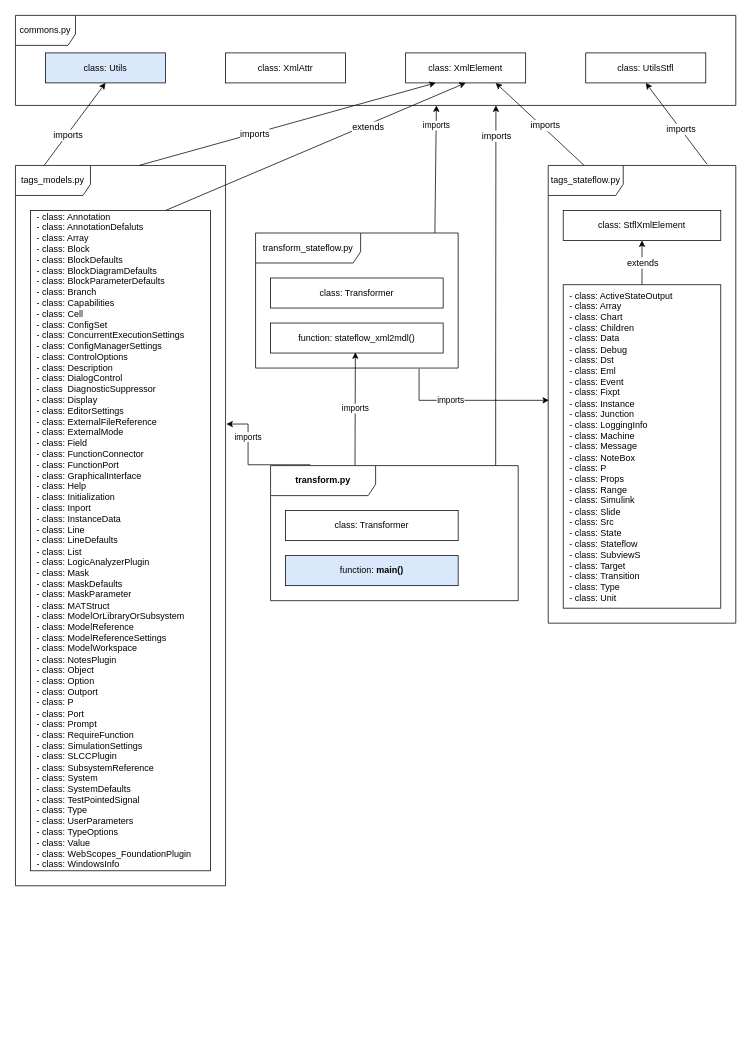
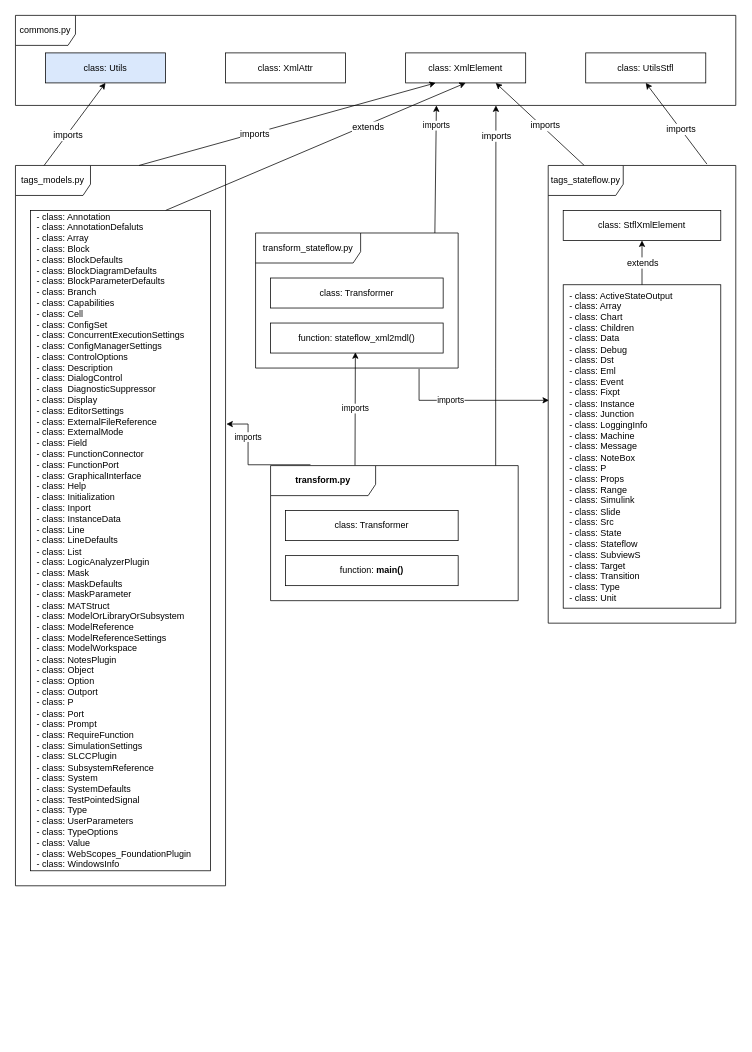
  <mxCell id="0" />
  <mxCell id="1" parent="0" />
  <mxCell id="2" style="edgeStyle=none;rounded=0;orthogonalLoop=1;jettySize=auto;html=1;exitX=0.25;exitY=0;exitDx=0;exitDy=0;" parent="1" edge="1"><mxGeometry relative="1" as="geometry"><mxPoint x="510" y="1380" as="sourcePoint" /><mxPoint x="510" y="1380" as="targetPoint" /></mxGeometry></mxCell>
  <mxCell id="3" value="commons.py" style="shape=umlFrame;whiteSpace=wrap;html=1;width=80;height=40;" parent="1" vertex="1"><mxGeometry x="20" y="20" width="960" height="120" as="geometry" /></mxCell>
  <mxCell id="4" value="class: Utils" style="rounded=0;whiteSpace=wrap;html=1;fillColor=#dae8fc;" parent="1" vertex="1"><mxGeometry x="60" y="70" width="160" height="40" as="geometry" /></mxCell>
  <mxCell id="5" value="class: XmlAttr" style="rounded=0;whiteSpace=wrap;html=1;" parent="1" vertex="1"><mxGeometry x="300" y="70" width="160" height="40" as="geometry" /></mxCell>
  <mxCell id="6" value="class: XmlElement" style="rounded=0;whiteSpace=wrap;html=1;" parent="1" vertex="1"><mxGeometry x="540" y="70" width="160" height="40" as="geometry" /></mxCell>
  <mxCell id="7" value="class: UtilsStfl" style="rounded=0;whiteSpace=wrap;html=1;" parent="1" vertex="1"><mxGeometry x="780" y="70" width="160" height="40" as="geometry" /></mxCell>
  <mxCell id="8" style="edgeStyle=none;rounded=0;orthogonalLoop=1;jettySize=auto;html=1;entryX=0.5;entryY=1;entryDx=0;entryDy=0;exitX=0.121;exitY=0.006;exitDx=0;exitDy=0;exitPerimeter=0;" parent="1" source="12" target="4" edge="1"><mxGeometry relative="1" as="geometry" /></mxCell>
  <mxCell id="9" value="imports" style="text;html=1;align=center;verticalAlign=middle;resizable=0;points=[];;labelBackgroundColor=#ffffff;" parent="8" vertex="1" connectable="0"><mxGeometry x="-0.186" y="-1" relative="1" as="geometry"><mxPoint as="offset" /></mxGeometry></mxCell>
  <mxCell id="10" style="edgeStyle=none;rounded=0;orthogonalLoop=1;jettySize=auto;html=1;entryX=0.25;entryY=1;entryDx=0;entryDy=0;exitX=0.588;exitY=0;exitDx=0;exitDy=0;exitPerimeter=0;" parent="1" source="12" target="6" edge="1"><mxGeometry relative="1" as="geometry" /></mxCell>
  <mxCell id="11" value="imports" style="text;html=1;align=center;verticalAlign=middle;resizable=0;points=[];;labelBackgroundColor=#ffffff;" parent="10" vertex="1" connectable="0"><mxGeometry x="-0.221" relative="1" as="geometry"><mxPoint as="offset" /></mxGeometry></mxCell>
  <mxCell id="12" value="tags_models.py" style="shape=umlFrame;whiteSpace=wrap;html=1;width=100;height=40;" parent="1" vertex="1"><mxGeometry x="20" y="220" width="280" height="960" as="geometry" /></mxCell>
  <mxCell id="13" style="edgeStyle=none;rounded=0;orthogonalLoop=1;jettySize=auto;html=1;entryX=0.5;entryY=1;entryDx=0;entryDy=0;exitX=0.846;exitY=-0.003;exitDx=0;exitDy=0;exitPerimeter=0;" parent="1" source="17" target="7" edge="1"><mxGeometry relative="1" as="geometry" /></mxCell>
  <mxCell id="14" value="imports" style="text;html=1;align=center;verticalAlign=middle;resizable=0;points=[];;labelBackgroundColor=#ffffff;" parent="13" vertex="1" connectable="0"><mxGeometry x="-0.137" relative="1" as="geometry"><mxPoint as="offset" /></mxGeometry></mxCell>
  <mxCell id="15" style="edgeStyle=none;rounded=0;orthogonalLoop=1;jettySize=auto;html=1;entryX=0.75;entryY=1;entryDx=0;entryDy=0;exitX=0.192;exitY=0;exitDx=0;exitDy=0;exitPerimeter=0;" parent="1" source="17" target="6" edge="1"><mxGeometry relative="1" as="geometry" /></mxCell>
  <mxCell id="16" value="imports" style="text;html=1;align=center;verticalAlign=middle;resizable=0;points=[];;labelBackgroundColor=#ffffff;" parent="15" vertex="1" connectable="0"><mxGeometry x="-0.07" y="-3" relative="1" as="geometry"><mxPoint as="offset" /></mxGeometry></mxCell>
  <mxCell id="17" value="tags_stateflow.py" style="shape=umlFrame;whiteSpace=wrap;html=1;width=100;height=40;" parent="1" vertex="1"><mxGeometry x="730" y="220" width="250" height="610" as="geometry" /></mxCell>
  <mxCell id="18" value="class: StflXmlElement" style="rounded=0;whiteSpace=wrap;html=1;" parent="1" vertex="1"><mxGeometry x="750" y="280" width="210" height="40" as="geometry" /></mxCell>
  <mxCell id="19" style="edgeStyle=none;rounded=0;orthogonalLoop=1;jettySize=auto;html=1;entryX=0.5;entryY=1;entryDx=0;entryDy=0;exitX=0.75;exitY=0;exitDx=0;exitDy=0;" parent="1" source="21" target="6" edge="1"><mxGeometry relative="1" as="geometry" /></mxCell>
  <mxCell id="20" value="extends" style="text;html=1;align=center;verticalAlign=middle;resizable=0;points=[];;labelBackgroundColor=#ffffff;" parent="19" vertex="1" connectable="0"><mxGeometry x="0.342" y="-3" relative="1" as="geometry"><mxPoint as="offset" /></mxGeometry></mxCell>
  <mxCell id="21" value="&amp;nbsp; - class: Annotation&amp;nbsp; &lt;br&gt;&amp;nbsp; - class: AnnotationDefaluts&lt;br&gt;&amp;nbsp; - class: Array&lt;br&gt;&amp;nbsp; - class: Block&amp;nbsp;&lt;br&gt;&amp;nbsp; - class: BlockDefaults&amp;nbsp;&lt;br&gt;&amp;nbsp; - class: BlockDiagramDefaults&amp;nbsp;&lt;br&gt;&amp;nbsp; - class: BlockParameterDefaults&amp;nbsp;&lt;br&gt;&amp;nbsp; - class: Branch&amp;nbsp;&lt;br&gt;&amp;nbsp; - class: Capabilities&amp;nbsp;&lt;br&gt;&amp;nbsp; - class: Cell&amp;nbsp;&lt;br&gt;&amp;nbsp; - class: ConfigSet&amp;nbsp;&lt;br&gt;&amp;nbsp; - class: ConcurrentExecutionSettings&amp;nbsp;&lt;br&gt;&amp;nbsp; - class: ConfigManagerSettings&amp;nbsp;&lt;br&gt;&amp;nbsp; - class: ControlOptions&amp;nbsp;&lt;br&gt;&amp;nbsp; - class: Description&amp;nbsp;&lt;br&gt;&amp;nbsp; - class: DialogControl&amp;nbsp;&lt;br&gt;&amp;nbsp; - class&amp;nbsp; DiagnosticSuppressor&amp;nbsp;&lt;br&gt;&amp;nbsp; - class: Display&amp;nbsp;&lt;br&gt;&amp;nbsp; - class: EditorSettings&amp;nbsp;&lt;br&gt;&amp;nbsp; - class: ExternalFileReference&amp;nbsp;&lt;br&gt;&amp;nbsp; - class: ExternalMode&amp;nbsp;&lt;br&gt;&amp;nbsp; - class: Field&amp;nbsp;&lt;br&gt;&amp;nbsp; - class: FunctionConnector&amp;nbsp;&lt;br&gt;&amp;nbsp; - class: FunctionPort&amp;nbsp;&lt;br&gt;&amp;nbsp; - class: GraphicalInterface&amp;nbsp;&lt;br&gt;&amp;nbsp; - class: Help&amp;nbsp;&lt;br&gt;&amp;nbsp; - class: Initialization&amp;nbsp;&lt;br&gt;&amp;nbsp; - class: Inport&amp;nbsp;&lt;br&gt;&amp;nbsp; - class: InstanceData&amp;nbsp;&lt;br&gt;&amp;nbsp; - class: Line&amp;nbsp;&lt;br&gt;&amp;nbsp; - class: LineDefaults&amp;nbsp;&lt;br&gt;&amp;nbsp; - class: List&amp;nbsp;&lt;br&gt;&amp;nbsp; - class: LogicAnalyzerPlugin&amp;nbsp;&lt;br&gt;&amp;nbsp; - class: Mask&amp;nbsp;&lt;br&gt;&amp;nbsp; - class: MaskDefaults&amp;nbsp;&lt;br&gt;&amp;nbsp; - class: MaskParameter&amp;nbsp;&lt;br&gt;&amp;nbsp; - class: MATStruct&amp;nbsp;&lt;br&gt;&amp;nbsp; - class: ModelOrLibraryOrSubsystem&amp;nbsp;&lt;br&gt;&amp;nbsp; - class: ModelReference&amp;nbsp;&lt;br&gt;&amp;nbsp; - class: ModelReferenceSettings&amp;nbsp;&lt;br&gt;&amp;nbsp; - class: ModelWorkspace&amp;nbsp;&lt;br&gt;&amp;nbsp; - class: NotesPlugin&amp;nbsp;&lt;br&gt;&amp;nbsp; - class: Object&amp;nbsp;&lt;br&gt;&amp;nbsp; - class: Option&amp;nbsp;&lt;br&gt;&amp;nbsp; - class: Outport&amp;nbsp;&lt;br&gt;&amp;nbsp; - class: P&amp;nbsp;&lt;br&gt;&amp;nbsp; - class: Port&amp;nbsp;&lt;br&gt;&amp;nbsp; - class: Prompt&amp;nbsp;&lt;br&gt;&amp;nbsp; - class: RequireFunction&amp;nbsp;&lt;br&gt;&amp;nbsp; - class: SimulationSettings&amp;nbsp;&lt;br&gt;&amp;nbsp; - class: SLCCPlugin&amp;nbsp;&lt;br&gt;&amp;nbsp; - class: SubsystemReference&amp;nbsp;&lt;br&gt;&amp;nbsp; - class: System&amp;nbsp;&lt;br&gt;&amp;nbsp; - class: SystemDefaults&amp;nbsp;&lt;br&gt;&amp;nbsp; - class: TestPointedSignal&amp;nbsp;&lt;br&gt;&amp;nbsp; - class: Type&amp;nbsp;&lt;br&gt;&amp;nbsp; - class: UserParameters&amp;nbsp;&lt;br&gt;&amp;nbsp; - class: TypeOptions&amp;nbsp;&lt;br&gt;&amp;nbsp; - class: Value&amp;nbsp;&lt;br&gt;&amp;nbsp; - class: WebScopes_FoundationPlugin&amp;nbsp;&lt;br&gt;&amp;nbsp; - class: WindowsInfo&amp;nbsp;&amp;nbsp;" style="rounded=0;whiteSpace=wrap;html=1;align=left;" parent="1" vertex="1"><mxGeometry x="40" y="280" width="240" height="880" as="geometry" /></mxCell>
  <mxCell id="22" value="&amp;nbsp; - class: ActiveStateOutput&lt;br&gt;&amp;nbsp; - class: Array&amp;nbsp;&lt;br&gt;&amp;nbsp; - class: Chart&amp;nbsp;&lt;br&gt;&amp;nbsp; - class: Children&amp;nbsp;&lt;br&gt;&amp;nbsp; - class: Data&amp;nbsp;&lt;br&gt;&amp;nbsp; - class: Debug&amp;nbsp;&lt;br&gt;&amp;nbsp; - class: Dst&amp;nbsp;&lt;br&gt;&amp;nbsp; - class: Eml&amp;nbsp;&lt;br&gt;&amp;nbsp; - class: Event&amp;nbsp;&lt;br&gt;&amp;nbsp; - class: Fixpt&amp;nbsp;&lt;br&gt;&amp;nbsp; - class: Instance&amp;nbsp;&lt;br&gt;&amp;nbsp; - class: Junction&amp;nbsp;&lt;br&gt;&amp;nbsp; - class: LoggingInfo&amp;nbsp;&lt;br&gt;&amp;nbsp; - class: Machine&amp;nbsp;&lt;br&gt;&amp;nbsp; - class: Message&amp;nbsp;&lt;br&gt;&amp;nbsp; - class: NoteBox&amp;nbsp;&lt;br&gt;&amp;nbsp; - class: P&amp;nbsp;&lt;br&gt;&amp;nbsp; - class: Props&amp;nbsp;&amp;nbsp;&lt;br&gt;&amp;nbsp; - class: Range&amp;nbsp;&lt;br&gt;&amp;nbsp; - class: Simulink&amp;nbsp;&lt;br&gt;&amp;nbsp; - class: Slide&amp;nbsp;&lt;br&gt;&amp;nbsp; - class: Src&amp;nbsp;&lt;br&gt;&amp;nbsp; - class: State&amp;nbsp;&lt;br&gt;&amp;nbsp; - class: Stateflow&amp;nbsp;&lt;br&gt;&amp;nbsp; - class: SubviewS&amp;nbsp;&lt;br&gt;&amp;nbsp; - class: Target&amp;nbsp;&lt;br&gt;&amp;nbsp; - class: Transition&amp;nbsp;&lt;br&gt;&amp;nbsp; - class: Type&amp;nbsp;&lt;br&gt;&amp;nbsp; - class: Unit&amp;nbsp;" style="rounded=0;whiteSpace=wrap;html=1;align=left;" parent="1" vertex="1"><mxGeometry x="750" y="379" width="210" height="431" as="geometry" /></mxCell>
  <mxCell id="23" value="" style="endArrow=classic;html=1;exitX=0.5;exitY=0;exitDx=0;exitDy=0;entryX=0.5;entryY=1;entryDx=0;entryDy=0;" parent="1" source="22" target="18" edge="1"><mxGeometry width="50" height="50" relative="1" as="geometry"><mxPoint x="860" y="370" as="sourcePoint" /><mxPoint x="910" y="320" as="targetPoint" /></mxGeometry></mxCell>
  <mxCell id="24" value="extends" style="text;html=1;align=center;verticalAlign=middle;resizable=0;points=[];;labelBackgroundColor=#ffffff;" parent="23" vertex="1" connectable="0"><mxGeometry x="0.029" relative="1" as="geometry"><mxPoint as="offset" /></mxGeometry></mxCell>
  <mxCell id="25" value="imports" style="rounded=0;orthogonalLoop=1;jettySize=auto;html=1;entryX=0.004;entryY=0.511;entryDx=0;entryDy=0;entryPerimeter=0;exitX=0.807;exitY=1.006;exitDx=0;exitDy=0;exitPerimeter=0;edgeStyle=orthogonalEdgeStyle;" parent="1" source="27" edge="1"><mxGeometry x="-0.219" relative="1" as="geometry"><mxPoint x="545" y="494" as="sourcePoint" /><mxPoint x="731" y="533" as="targetPoint" /><Array as="points"><mxPoint x="558" y="533" /></Array><mxPoint as="offset" /></mxGeometry></mxCell>
  <mxCell id="26" value="imports" style="rounded=0;orthogonalLoop=1;jettySize=auto;html=1;exitX=0.885;exitY=0;exitDx=0;exitDy=0;exitPerimeter=0;" parent="1" source="27" edge="1"><mxGeometry x="0.683" relative="1" as="geometry"><mxPoint x="581" y="290" as="sourcePoint" /><mxPoint x="581" y="140" as="targetPoint" /><mxPoint as="offset" /></mxGeometry></mxCell>
  <mxCell id="27" value="transform_stateflow.py" style="shape=umlFrame;whiteSpace=wrap;html=1;width=140;height=40;" parent="1" vertex="1"><mxGeometry x="340" y="310" width="270" height="180" as="geometry" /></mxCell>
  <mxCell id="28" value="function: stateflow_xml2mdl()" style="rounded=0;whiteSpace=wrap;html=1;" parent="1" vertex="1"><mxGeometry x="360" y="430" width="230" height="40" as="geometry" /></mxCell>
  <mxCell id="29" value="class: Transformer" style="rounded=0;whiteSpace=wrap;html=1;align=center;" parent="1" vertex="1"><mxGeometry x="360" y="370" width="230" height="40" as="geometry" /></mxCell>
  <mxCell id="30" value="imports" style="rounded=0;orthogonalLoop=1;jettySize=auto;html=1;exitX=0.341;exitY=0;exitDx=0;exitDy=0;exitPerimeter=0;" parent="1" source="34" edge="1"><mxGeometry relative="1" as="geometry"><mxPoint x="473" y="469" as="targetPoint" /></mxGeometry></mxCell>
  <mxCell id="31" value="imports" style="edgeStyle=orthogonalEdgeStyle;rounded=0;orthogonalLoop=1;jettySize=auto;html=1;entryX=1.004;entryY=0.359;entryDx=0;entryDy=0;entryPerimeter=0;exitX=0.161;exitY=-0.006;exitDx=0;exitDy=0;exitPerimeter=0;" parent="1" source="34" target="12" edge="1"><mxGeometry x="0.444" relative="1" as="geometry"><mxPoint as="offset" /></mxGeometry></mxCell>
  <mxCell id="32" style="edgeStyle=orthogonalEdgeStyle;rounded=0;orthogonalLoop=1;jettySize=auto;html=1;entryX=0.667;entryY=1;entryDx=0;entryDy=0;entryPerimeter=0;" parent="1" source="34" target="3" edge="1"><mxGeometry relative="1" as="geometry"><Array as="points"><mxPoint x="660" y="490" /><mxPoint x="660" y="490" /></Array></mxGeometry></mxCell>
  <mxCell id="33" value="imports" style="text;html=1;align=center;verticalAlign=middle;resizable=0;points=[];;labelBackgroundColor=#ffffff;" parent="32" vertex="1" connectable="0"><mxGeometry x="0.383" y="-1" relative="1" as="geometry"><mxPoint x="-1" y="-108" as="offset" /></mxGeometry></mxCell>
  <mxCell id="34" value="&lt;b&gt;transform.py&lt;/b&gt;" style="shape=umlFrame;whiteSpace=wrap;html=1;width=140;height=40;" parent="1" vertex="1"><mxGeometry x="360" y="620" width="330" height="180" as="geometry" /></mxCell>
- <mxCell id="35" value="function: &lt;b&gt;main()&lt;/b&gt;" style="rounded=0;whiteSpace=wrap;html=1;fillColor=#dae8fc;" parent="1" vertex="1"><mxGeometry x="380" y="740" width="230" height="40" as="geometry" /></mxCell>
+ <mxCell id="35" value="function: &lt;b&gt;main()&lt;/b&gt;" style="rounded=0;whiteSpace=wrap;html=1;" parent="1" vertex="1"><mxGeometry x="380" y="740" width="230" height="40" as="geometry" /></mxCell>
  <mxCell id="36" value="class: Transformer" style="rounded=0;whiteSpace=wrap;html=1;align=center;" parent="1" vertex="1"><mxGeometry x="380" y="680" width="230" height="40" as="geometry" /></mxCell>
